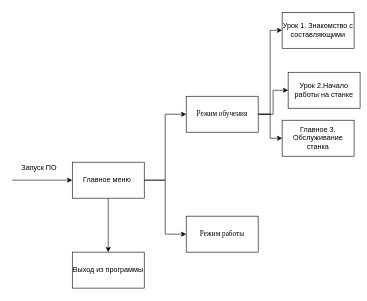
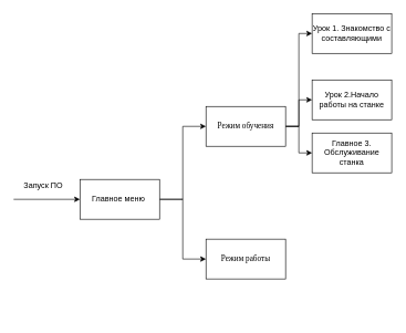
  <mxCell id="0" />
  <mxCell id="1" parent="0" />
  <mxCell id="2" style="edgeStyle=orthogonalEdgeStyle;rounded=0;orthogonalLoop=1;jettySize=auto;html=1;exitX=1;exitY=0.5;exitDx=0;exitDy=0;entryX=0;entryY=0.5;entryDx=0;entryDy=0;" edge="1" parent="1" source="5" target="9"><mxGeometry relative="1" as="geometry" /></mxCell>
  <mxCell id="3" style="edgeStyle=orthogonalEdgeStyle;rounded=0;orthogonalLoop=1;jettySize=auto;html=1;exitX=1;exitY=0.5;exitDx=0;exitDy=0;entryX=0;entryY=0.5;entryDx=0;entryDy=0;" edge="1" parent="1" source="5" target="12"><mxGeometry relative="1" as="geometry" /></mxCell>
- <mxCell id="4" style="edgeStyle=orthogonalEdgeStyle;rounded=0;orthogonalLoop=1;jettySize=auto;html=1;exitX=0.5;exitY=1;exitDx=0;exitDy=0;" edge="1" parent="1" source="5" target="13"><mxGeometry relative="1" as="geometry" /></mxCell>
  <mxCell id="5" value="Главное меню&amp;nbsp;" style="rounded=0;whiteSpace=wrap;html=1;" vertex="1" parent="1"><mxGeometry x="120" y="270" width="120" height="60" as="geometry" /></mxCell>
  <mxCell id="6" style="edgeStyle=orthogonalEdgeStyle;rounded=0;orthogonalLoop=1;jettySize=auto;html=1;exitX=1;exitY=0.5;exitDx=0;exitDy=0;entryX=0;entryY=0.5;entryDx=0;entryDy=0;" edge="1" parent="1" source="9" target="14"><mxGeometry relative="1" as="geometry" /></mxCell>
  <mxCell id="7" style="edgeStyle=orthogonalEdgeStyle;rounded=0;orthogonalLoop=1;jettySize=auto;html=1;exitX=1;exitY=0.5;exitDx=0;exitDy=0;entryX=0;entryY=0.5;entryDx=0;entryDy=0;" edge="1" parent="1" source="9" target="15"><mxGeometry relative="1" as="geometry" /></mxCell>
  <mxCell id="8" style="edgeStyle=orthogonalEdgeStyle;rounded=0;orthogonalLoop=1;jettySize=auto;html=1;exitX=1;exitY=0.5;exitDx=0;exitDy=0;entryX=0;entryY=0.5;entryDx=0;entryDy=0;" edge="1" parent="1" source="9" target="16"><mxGeometry relative="1" as="geometry" /></mxCell>
  <mxCell id="9" value="&lt;font face=&quot;Times New Roman&quot;&gt;Режим обучения&lt;/font&gt;" style="rounded=0;whiteSpace=wrap;html=1;" vertex="1" parent="1"><mxGeometry x="310" y="160" width="120" height="60" as="geometry" /></mxCell>
  <mxCell id="10" value="" style="endArrow=classic;html=1;entryX=0;entryY=0.5;entryDx=0;entryDy=0;" edge="1" parent="1" target="5"><mxGeometry width="50" height="50" relative="1" as="geometry"><mxPoint x="20" y="300" as="sourcePoint" /><mxPoint x="60" y="290" as="targetPoint" /></mxGeometry></mxCell>
  <mxCell id="11" value="Запуск ПО" style="text;html=1;strokeColor=none;fillColor=none;align=center;verticalAlign=middle;whiteSpace=wrap;rounded=0;" vertex="1" parent="1"><mxGeometry x="30" y="270" width="70" height="20" as="geometry" /></mxCell>
  <mxCell id="12" value="&lt;font face=&quot;Times New Roman&quot;&gt;Режим работы&lt;/font&gt;" style="rounded=0;whiteSpace=wrap;html=1;" vertex="1" parent="1"><mxGeometry x="310" y="360" width="120" height="60" as="geometry" /></mxCell>
- <mxCell id="13" value="Выход из программы" style="rounded=0;whiteSpace=wrap;html=1;" vertex="1" parent="1"><mxGeometry x="120" y="420" width="120" height="60" as="geometry" /></mxCell>
  <mxCell id="14" value="Урок 1. Знакомство с составляющими" style="rounded=0;whiteSpace=wrap;html=1;" vertex="1" parent="1"><mxGeometry x="470" y="20" width="120" height="60" as="geometry" /></mxCell>
- <mxCell id="15" value="Урок 2.Начало работы на станке" style="rounded=0;whiteSpace=wrap;html=1;" vertex="1" parent="1"><mxGeometry x="480" y="120" width="120" height="60" as="geometry" /></mxCell>
+ <mxCell id="15" value="Урок 2.Начало работы на станке" style="rounded=0;whiteSpace=wrap;html=1;" vertex="1" parent="1"><mxGeometry x="470" y="120" width="120" height="60" as="geometry" /></mxCell>
  <mxCell id="16" value="Главное 3. Обслуживание станка" style="rounded=0;whiteSpace=wrap;html=1;" vertex="1" parent="1"><mxGeometry x="470" y="200" width="120" height="60" as="geometry" /></mxCell>
